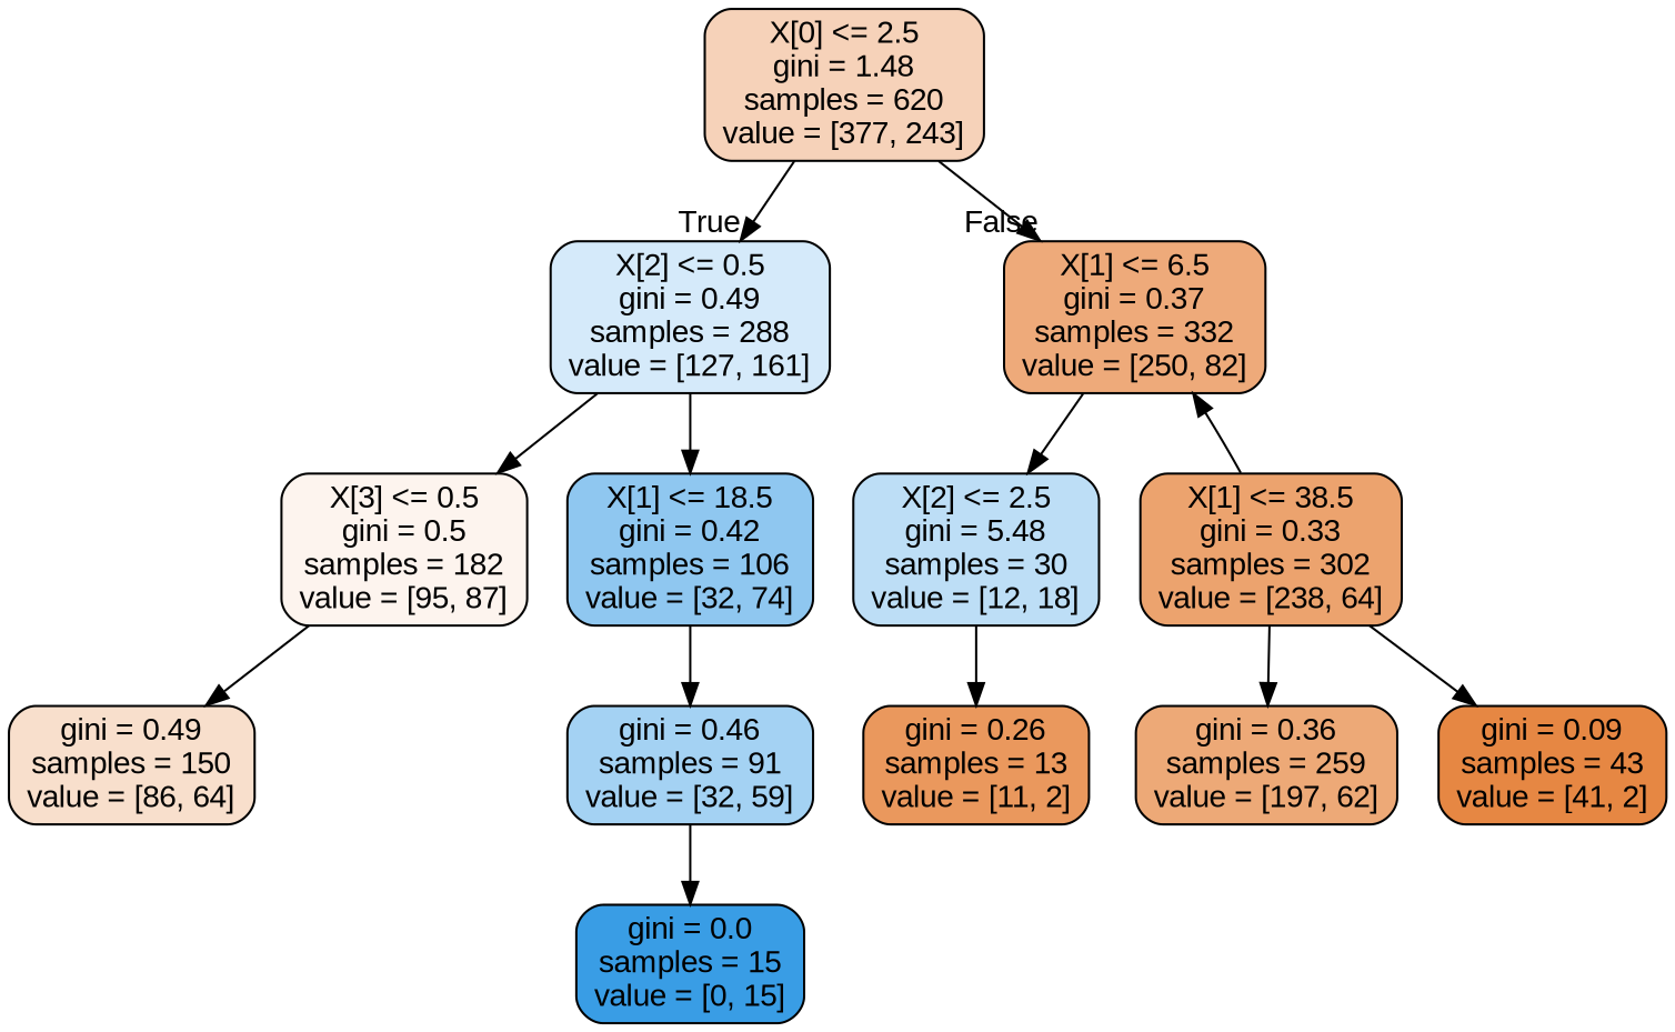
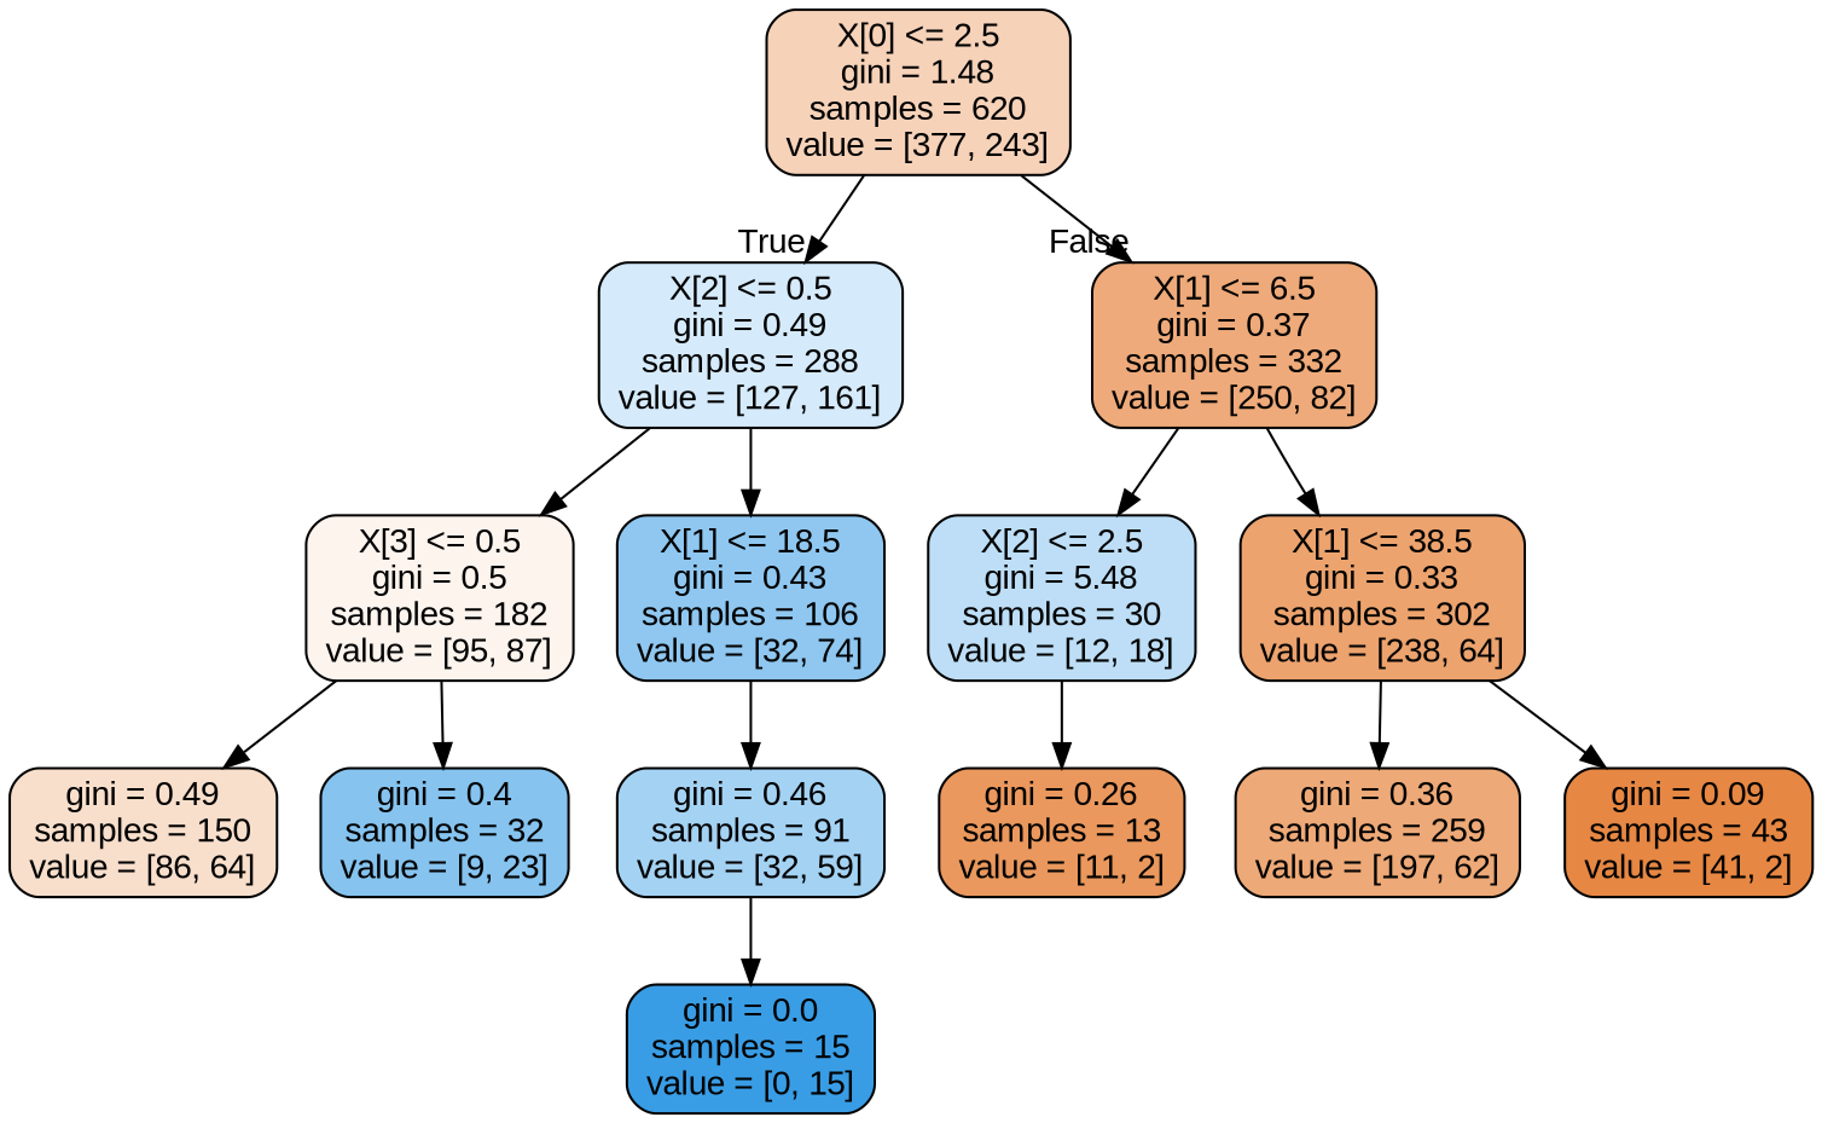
  digraph {
    fontname="Liberation Sans"
    node [color=black fontname="Liberation Sans" shape=box style="filled, rounded"]
    edge [fontname="Liberation Sans"]
    n1 [fillcolor="#f6d2b9" label="X[0] <= 2.5\ngini = 1.48\nsamples = 620\nvalue = [377, 243]"]
    n2 [fillcolor="#d5eafa" label="X[2] <= 0.5\ngini = 0.49\nsamples = 288\nvalue = [127, 161]"]
    n3 [fillcolor="#eeaa7a" label="X[1] <= 6.5\ngini = 0.37\nsamples = 332\nvalue = [250, 82]"]
    n4 [fillcolor="#fdf4ee" label="X[3] <= 0.5\ngini = 0.5\nsamples = 182\nvalue = [95, 87]"]
-   n5 [fillcolor="#8fc7f0" label="X[1] <= 18.5\ngini = 0.42\nsamples = 106\nvalue = [32, 74]"]
+   n5 [fillcolor="#8fc7f0" label="X[1] <= 18.5\ngini = 0.43\nsamples = 106\nvalue = [32, 74]"]
    n6 [fillcolor="#bddef6" label="X[2] <= 2.5\ngini = 5.48\nsamples = 30\nvalue = [12, 18]"]
    n7 [fillcolor="#eca36e" label="X[1] <= 38.5\ngini = 0.33\nsamples = 302\nvalue = [238, 64]"]
    n8 [fillcolor="#f8dfcc" label="gini = 0.49\nsamples = 150\nvalue = [86, 64]"]
+   n9 [fillcolor="#86c3ef" label="gini = 0.4\nsamples = 32\nvalue = [9, 23]"]
    n10 [fillcolor="#a4d2f3" label="gini = 0.46\nsamples = 91\nvalue = [32, 59]"]
    n11 [fillcolor="#399de5" label="gini = 0.0\nsamples = 15\nvalue = [0, 15]"]
    n12 [fillcolor="#ea985d" label="gini = 0.26\nsamples = 13\nvalue = [11, 2]"]
    n13 [fillcolor="#eda977" label="gini = 0.36\nsamples = 259\nvalue = [197, 62]"]
    n14 [fillcolor="#e68743" label="gini = 0.09\nsamples = 43\nvalue = [41, 2]"]
    n1 -> n2 [headlabel=True labelangle=45 labeldistance=2.5]
    n1 -> n3 [headlabel=False labelangle=-45 labeldistance=2.5]
    n2 -> n4
    n2 -> n5
    n3 -> n6
-   n7 -> n3
+   n3 -> n7
    n4 -> n8
+   n4 -> n9
    n5 -> n10
    n6 -> n12
    n7 -> n13
    n7 -> n14
    n10 -> n11
  }
